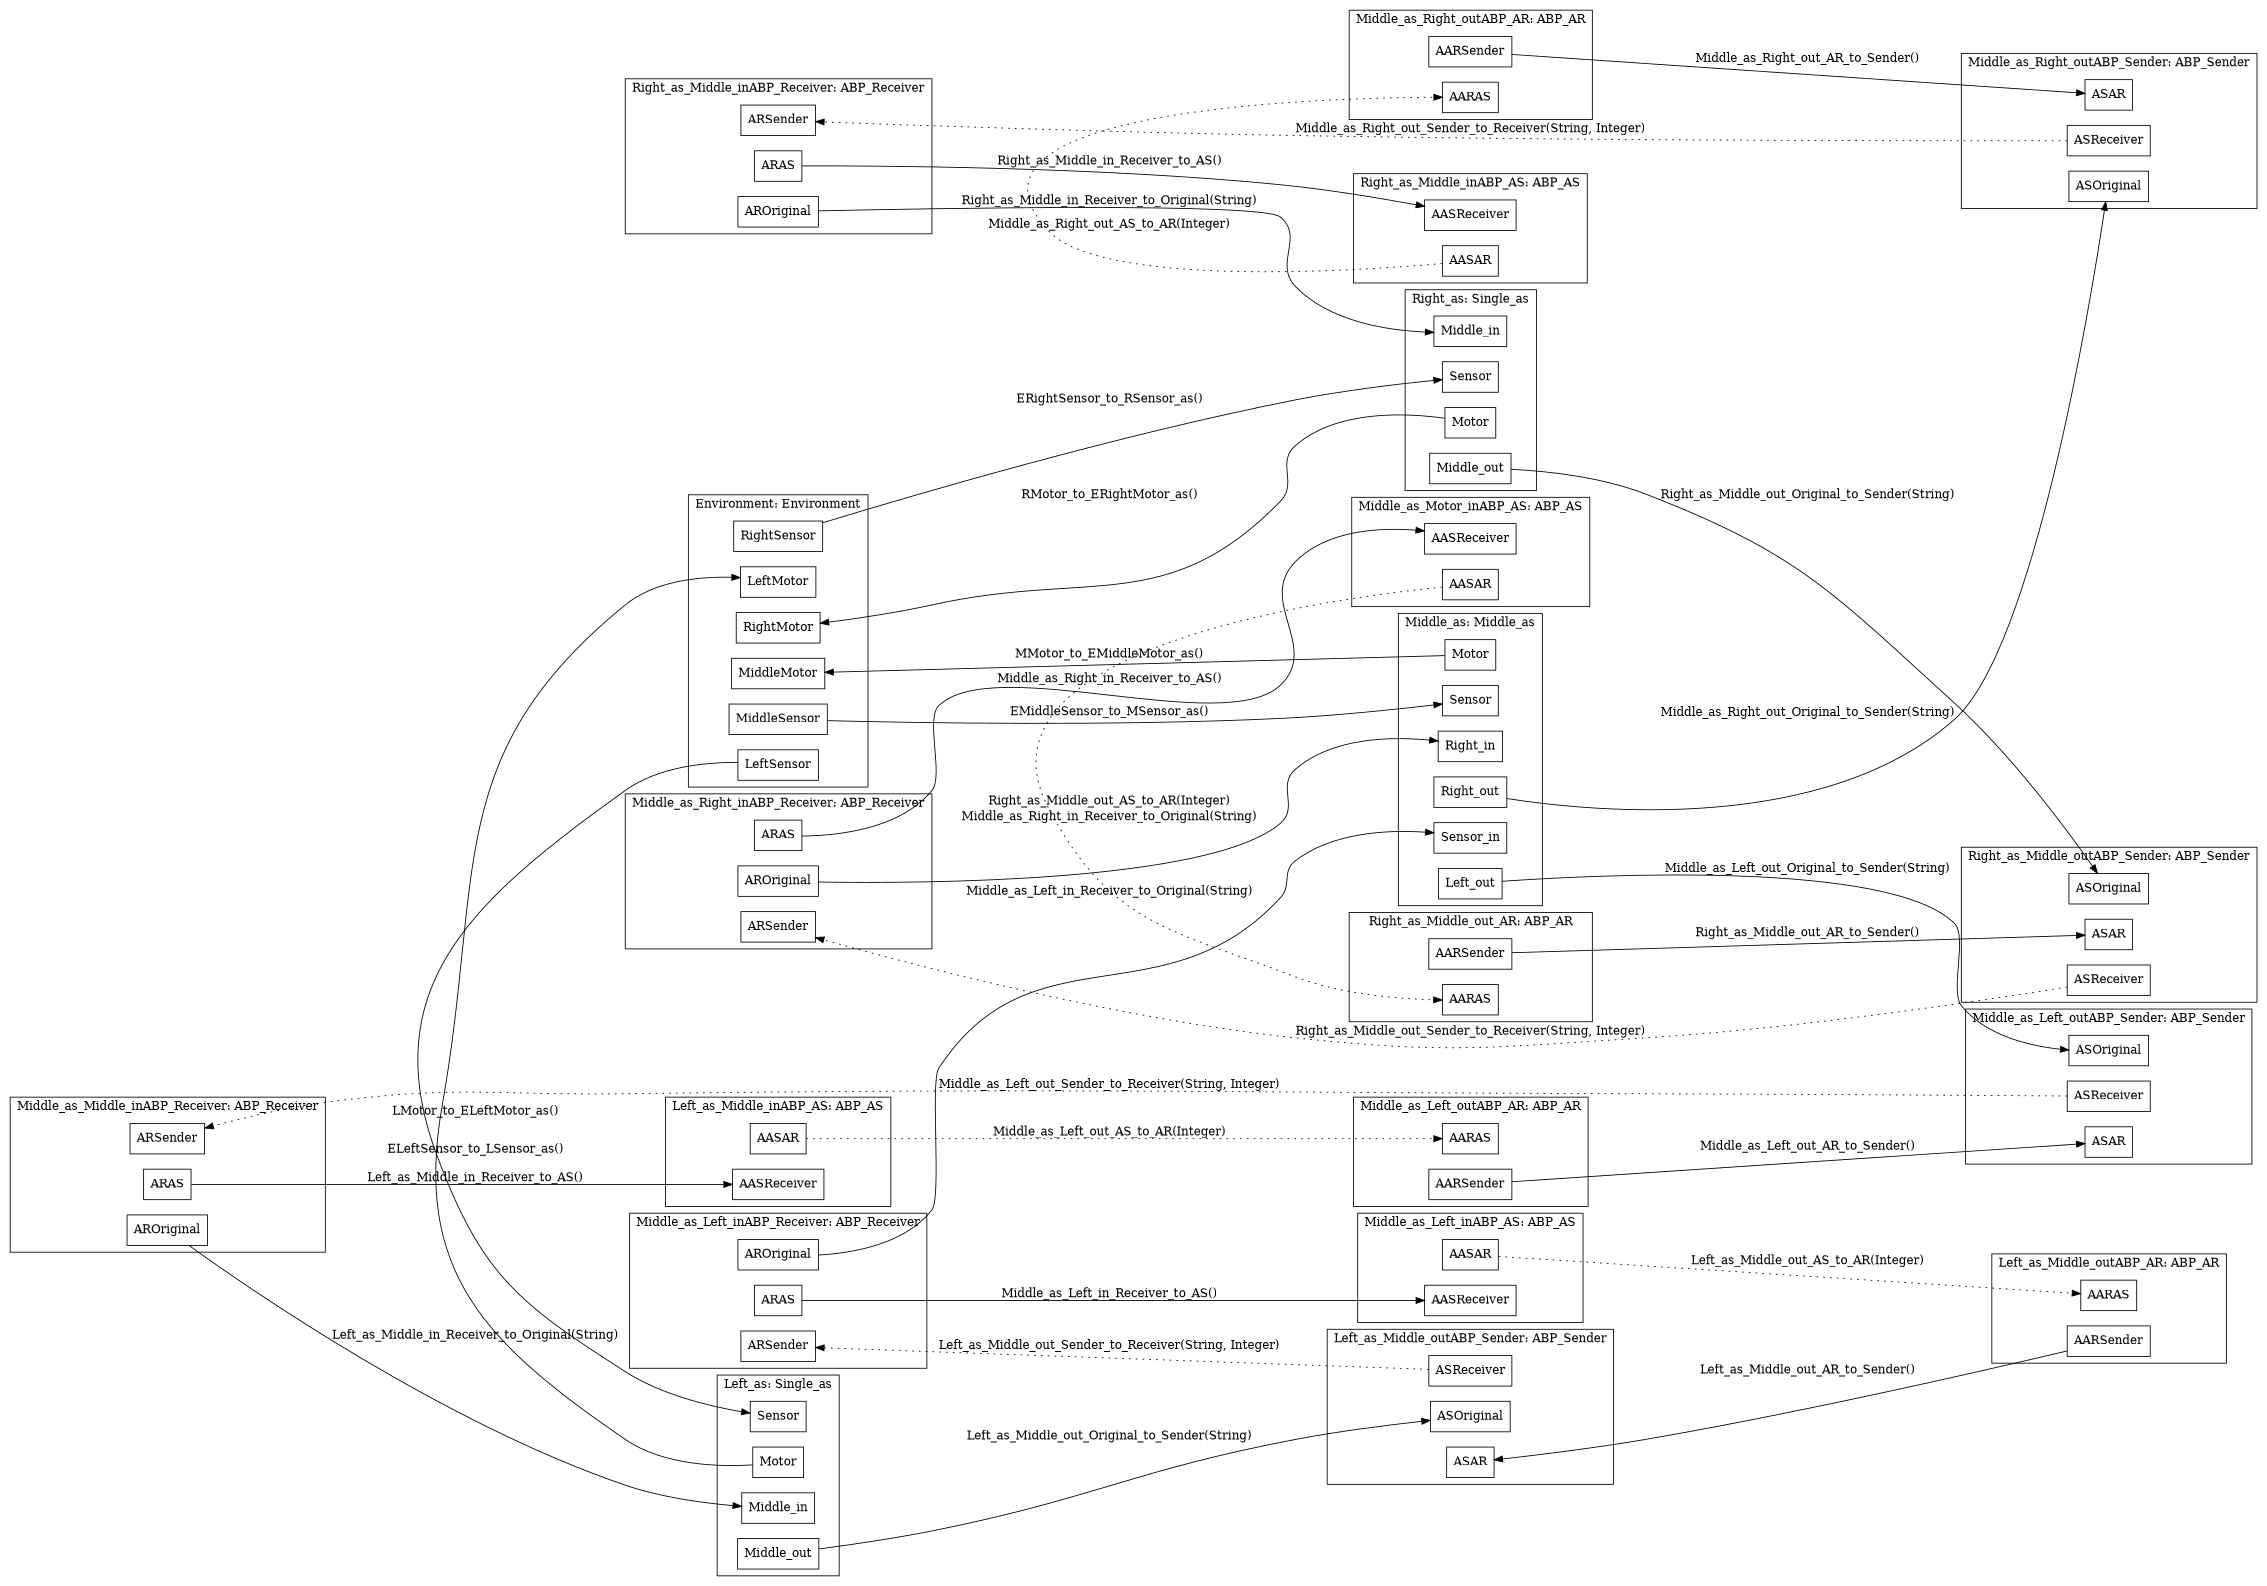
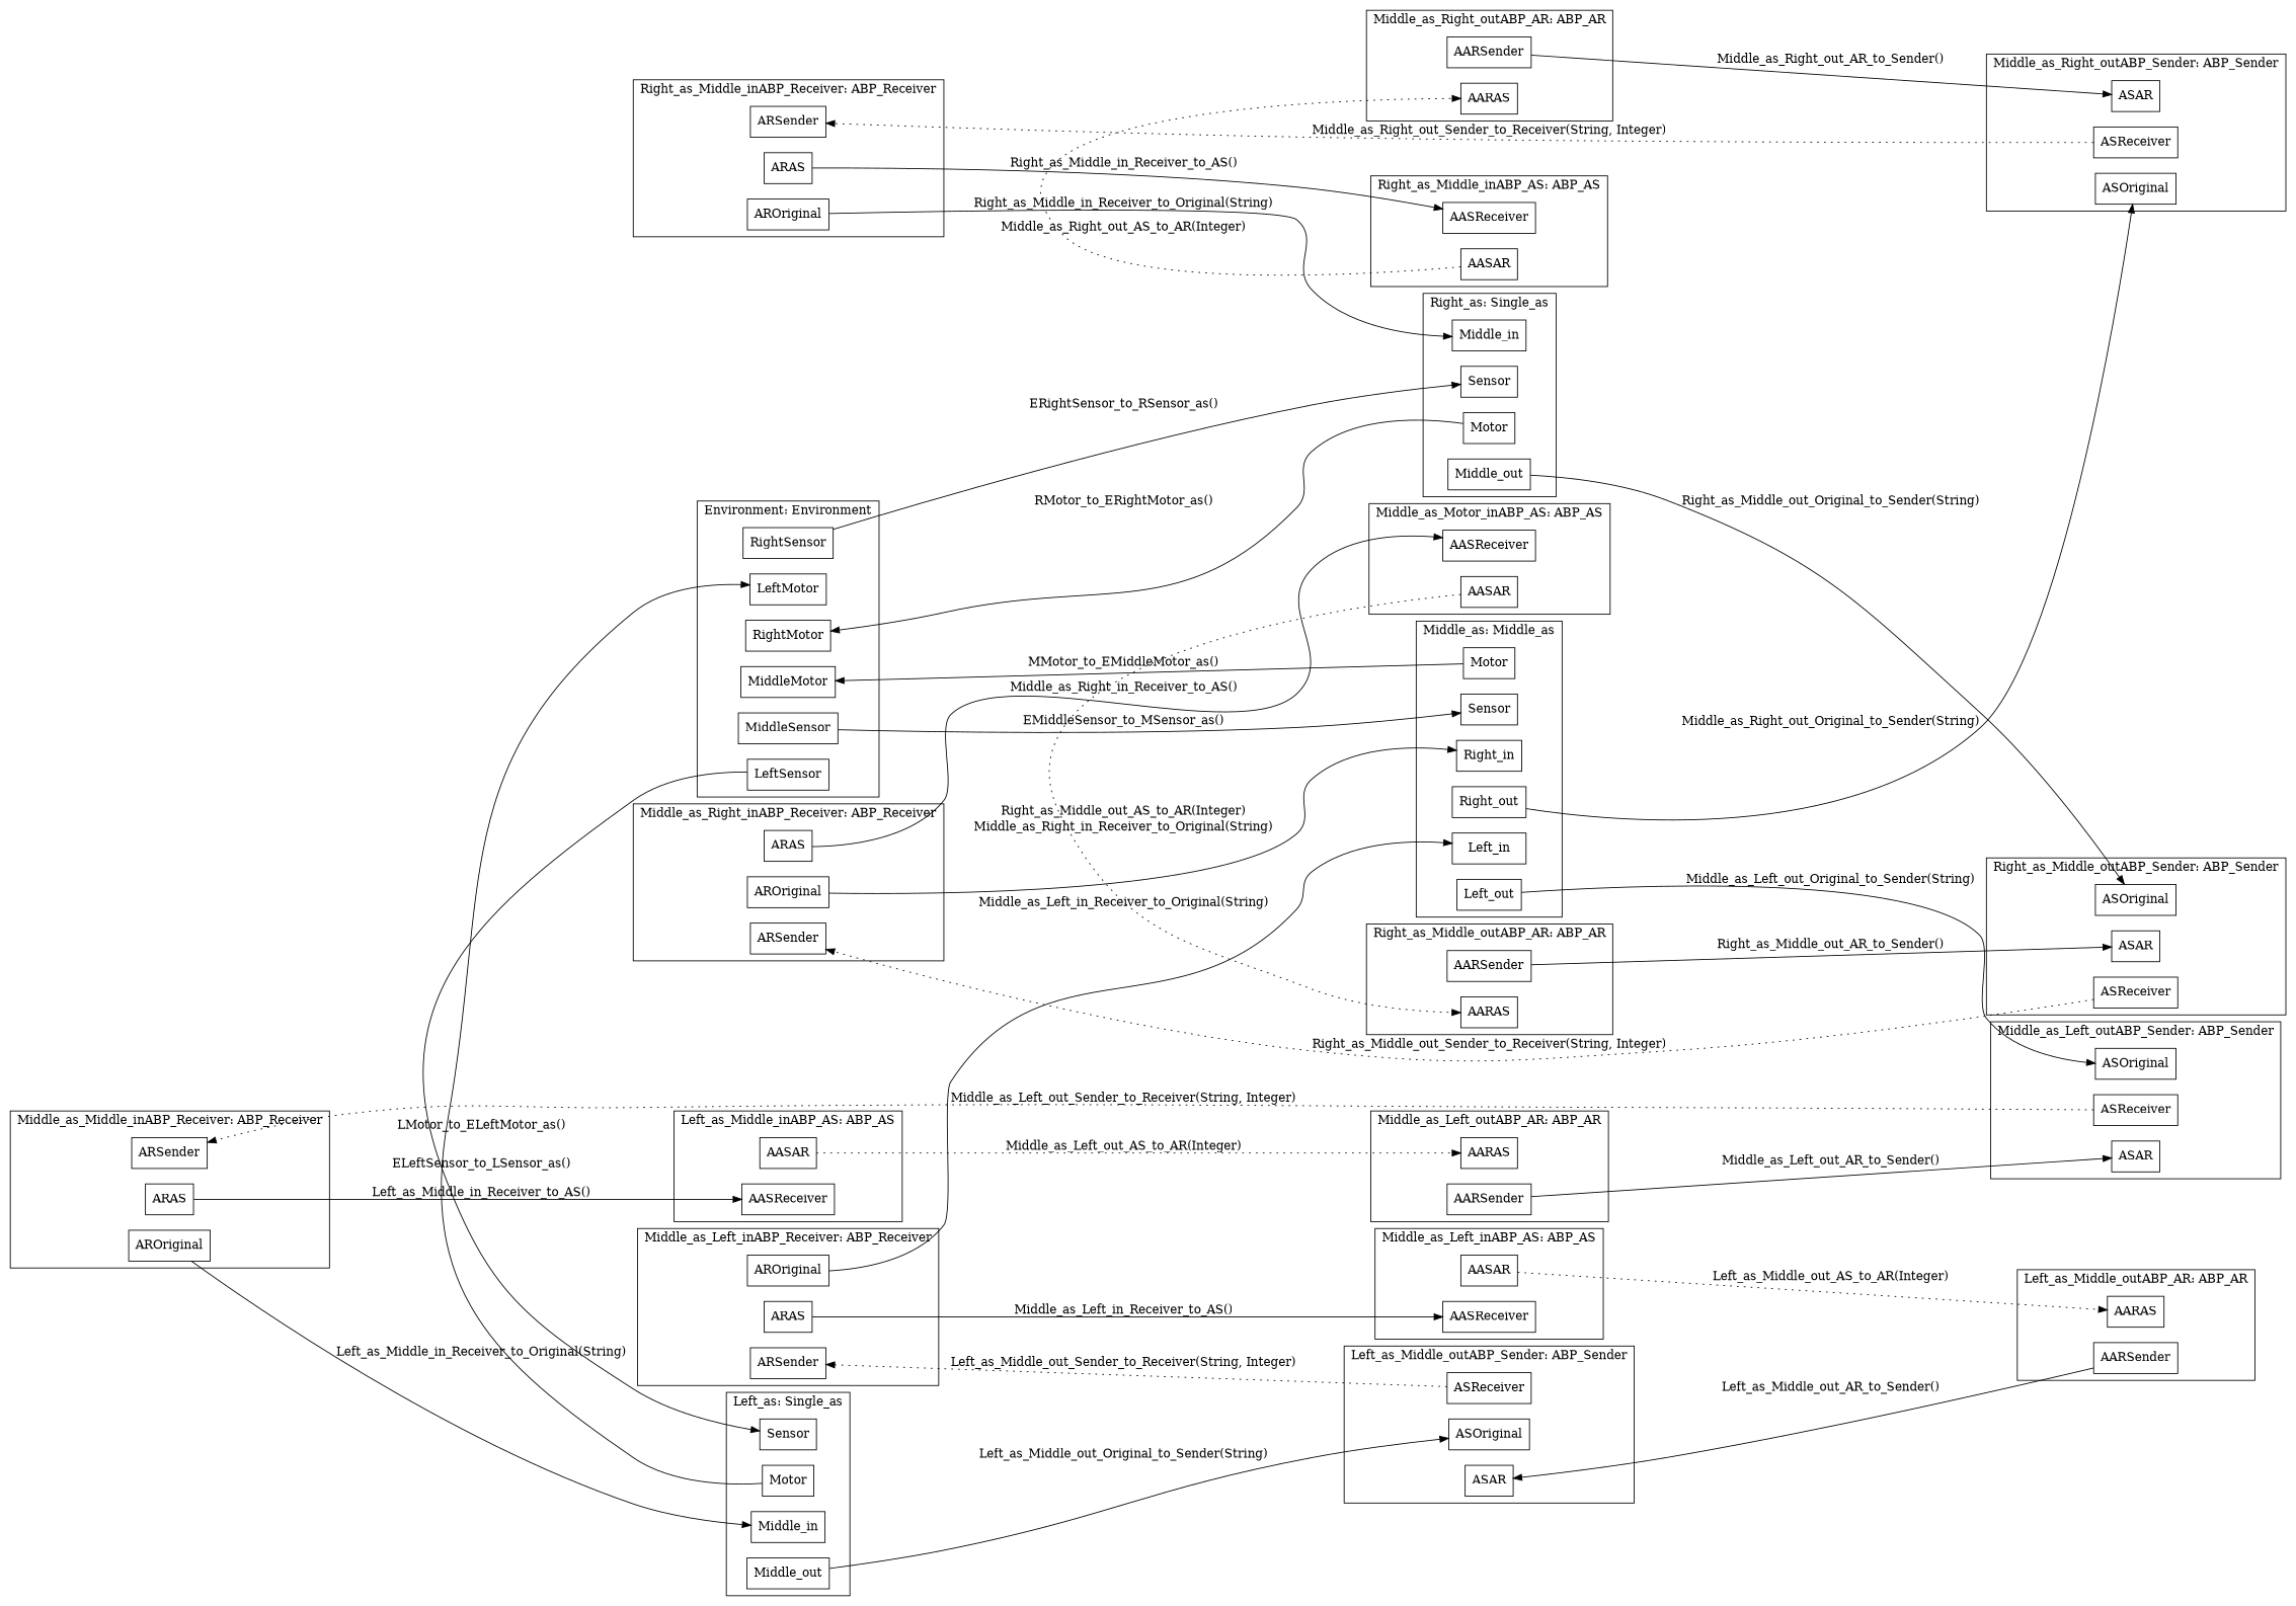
  digraph {
    rankdir=LR
    node [shape=box]
    n1 [label=Sensor]
    n2 [label=Motor]
    n3 [label=Middle_in]
    n4 [label=Middle_out]
    n5 [label=AROriginal]
    n6 [label=ARSender]
    n7 [label=ARAS]
    n8 [label=Sensor]
    n9 [label=Motor]
    n10 [label=Middle_in]
    n11 [label=Middle_out]
    n12 [label=Sensor]
    n13 [label=Motor]
    n14 [label=Right_in]
    n15 [label=Right_out]
-   n16 [label=Sensor_in]
+   n16 [label=Left_in]
    n17 [label=Left_out]
    n18 [label=LeftSensor]
    n19 [label=LeftMotor]
    n20 [label=MiddleSensor]
    n21 [label=MiddleMotor]
    n22 [label=RightSensor]
    n23 [label=RightMotor]
    n24 [label=ASOriginal]
    n25 [label=ASReceiver]
    n26 [label=ASAR]
    n27 [label=AARAS]
    n28 [label=AARSender]
    n29 [label=AROriginal]
    n30 [label=ARSender]
    n31 [label=ARAS]
    n32 [label=AASAR]
    n33 [label=AASReceiver]
    n34 [label=ASOriginal]
    n35 [label=ASReceiver]
    n36 [label=ASAR]
    n37 [label=AARAS]
    n38 [label=AARSender]
    n39 [label=AROriginal]
    n40 [label=ARSender]
    n41 [label=ARAS]
    n42 [label=AASAR]
    n43 [label=AASReceiver]
    n44 [label=ASOriginal]
    n45 [label=ASReceiver]
    n46 [label=ASAR]
    n47 [label=AARAS]
    n48 [label=AARSender]
    n49 [label=AASAR]
    n50 [label=AASReceiver]
    n51 [label=ASOriginal]
    n52 [label=ASReceiver]
    n53 [label=ASAR]
    n54 [label=AARAS]
    n55 [label=AARSender]
    n56 [label=AROriginal]
    n57 [label=ARSender]
    n58 [label=ARAS]
    n59 [label=AASAR]
    n60 [label=AASReceiver]
    subgraph cluster_1 {
      label="Right_as: Single_as"
      n1
      n2
      n3
      n4
    }
    subgraph cluster_2 {
      label="Right_as_Middle_inABP_Receiver: ABP_Receiver"
      n5
      n6
      n7
    }
    subgraph cluster_3 {
      label="Left_as: Single_as"
      n8
      n9
      n10
      n11
    }
    subgraph cluster_4 {
      label="Middle_as: Middle_as"
      n12
      n13
      n14
      n15
      n16
      n17
    }
    subgraph cluster_5 {
      label="Environment: Environment"
      n18
      n19
      n20
      n21
      n22
      n23
    }
    subgraph cluster_6 {
      label="Right_as_Middle_outABP_Sender: ABP_Sender"
      n24
      n25
      n26
    }
    subgraph cluster_7 {
-     label="Right_as_Middle_out_AR: ABP_AR"
+     label="Right_as_Middle_outABP_AR: ABP_AR"
      n27
      n28
    }
    subgraph cluster_8 {
      label="Middle_as_Right_inABP_Receiver: ABP_Receiver"
      n29
      n30
      n31
    }
    subgraph cluster_9 {
      label="Middle_as_Motor_inABP_AS: ABP_AS"
      n32
      n33
    }
    subgraph cluster_10 {
      label="Left_as_Middle_outABP_Sender: ABP_Sender"
      n34
      n35
      n36
    }
    subgraph cluster_11 {
      label="Left_as_Middle_outABP_AR: ABP_AR"
      n37
      n38
    }
    subgraph cluster_12 {
      label="Middle_as_Left_inABP_Receiver: ABP_Receiver"
      n39
      n40
      n41
    }
    subgraph cluster_13 {
      label="Middle_as_Left_inABP_AS: ABP_AS"
      n42
      n43
    }
    subgraph cluster_14 {
      label="Middle_as_Right_outABP_Sender: ABP_Sender"
      n44
      n45
      n46
    }
    subgraph cluster_15 {
      label="Middle_as_Right_outABP_AR: ABP_AR"
      n47
      n48
    }
    subgraph cluster_16 {
      label="Right_as_Middle_inABP_AS: ABP_AS"
      n49
      n50
    }
    subgraph cluster_17 {
      label="Middle_as_Left_outABP_Sender: ABP_Sender"
      n51
      n52
      n53
    }
    subgraph cluster_18 {
      label="Middle_as_Left_outABP_AR: ABP_AR"
      n54
      n55
    }
    subgraph cluster_19 {
      label="Middle_as_Middle_inABP_Receiver: ABP_Receiver"
      n56
      n57
      n58
    }
    subgraph cluster_20 {
      label="Left_as_Middle_inABP_AS: ABP_AS"
      n59
      n60
    }
    n2 -> n23 [label="RMotor_to_ERightMotor_as()"]
    n4 -> n24 [label="Right_as_Middle_out_Original_to_Sender(String)"]
    n5 -> n3 [label="Right_as_Middle_in_Receiver_to_Original(String)"]
    n7 -> n50 [label="Right_as_Middle_in_Receiver_to_AS()"]
    n9 -> n19 [label="LMotor_to_ELeftMotor_as()"]
    n11 -> n34 [label="Left_as_Middle_out_Original_to_Sender(String)"]
    n13 -> n21 [label="MMotor_to_EMiddleMotor_as()"]
    n15 -> n44 [label="Middle_as_Right_out_Original_to_Sender(String)"]
    n17 -> n51 [label="Middle_as_Left_out_Original_to_Sender(String)"]
    n18 -> n8 [label="ELeftSensor_to_LSensor_as()"]
    n20 -> n12 [label="EMiddleSensor_to_MSensor_as()"]
    n22 -> n1 [label="ERightSensor_to_RSensor_as()"]
    n25 -> n30 [label="Right_as_Middle_out_Sender_to_Receiver(String, Integer)" style=dotted]
    n28 -> n26 [label="Right_as_Middle_out_AR_to_Sender()"]
    n29 -> n14 [label="Middle_as_Right_in_Receiver_to_Original(String)"]
    n31 -> n33 [label="Middle_as_Right_in_Receiver_to_AS()"]
    n32 -> n27 [label="Right_as_Middle_out_AS_to_AR(Integer)" style=dotted]
    n35 -> n40 [label="Left_as_Middle_out_Sender_to_Receiver(String, Integer)" style=dotted]
    n38 -> n36 [label="Left_as_Middle_out_AR_to_Sender()"]
    n39 -> n16 [label="Middle_as_Left_in_Receiver_to_Original(String)"]
    n41 -> n43 [label="Middle_as_Left_in_Receiver_to_AS()"]
    n42 -> n37 [label="Left_as_Middle_out_AS_to_AR(Integer)" style=dotted]
    n45 -> n6 [label="Middle_as_Right_out_Sender_to_Receiver(String, Integer)" style=dotted]
    n48 -> n46 [label="Middle_as_Right_out_AR_to_Sender()"]
    n49 -> n47 [label="Middle_as_Right_out_AS_to_AR(Integer)" style=dotted]
    n52 -> n57 [label="Middle_as_Left_out_Sender_to_Receiver(String, Integer)" style=dotted]
    n55 -> n53 [label="Middle_as_Left_out_AR_to_Sender()"]
    n56 -> n10 [label="Left_as_Middle_in_Receiver_to_Original(String)"]
    n58 -> n60 [label="Left_as_Middle_in_Receiver_to_AS()"]
    n59 -> n54 [label="Middle_as_Left_out_AS_to_AR(Integer)" style=dotted]
  }
